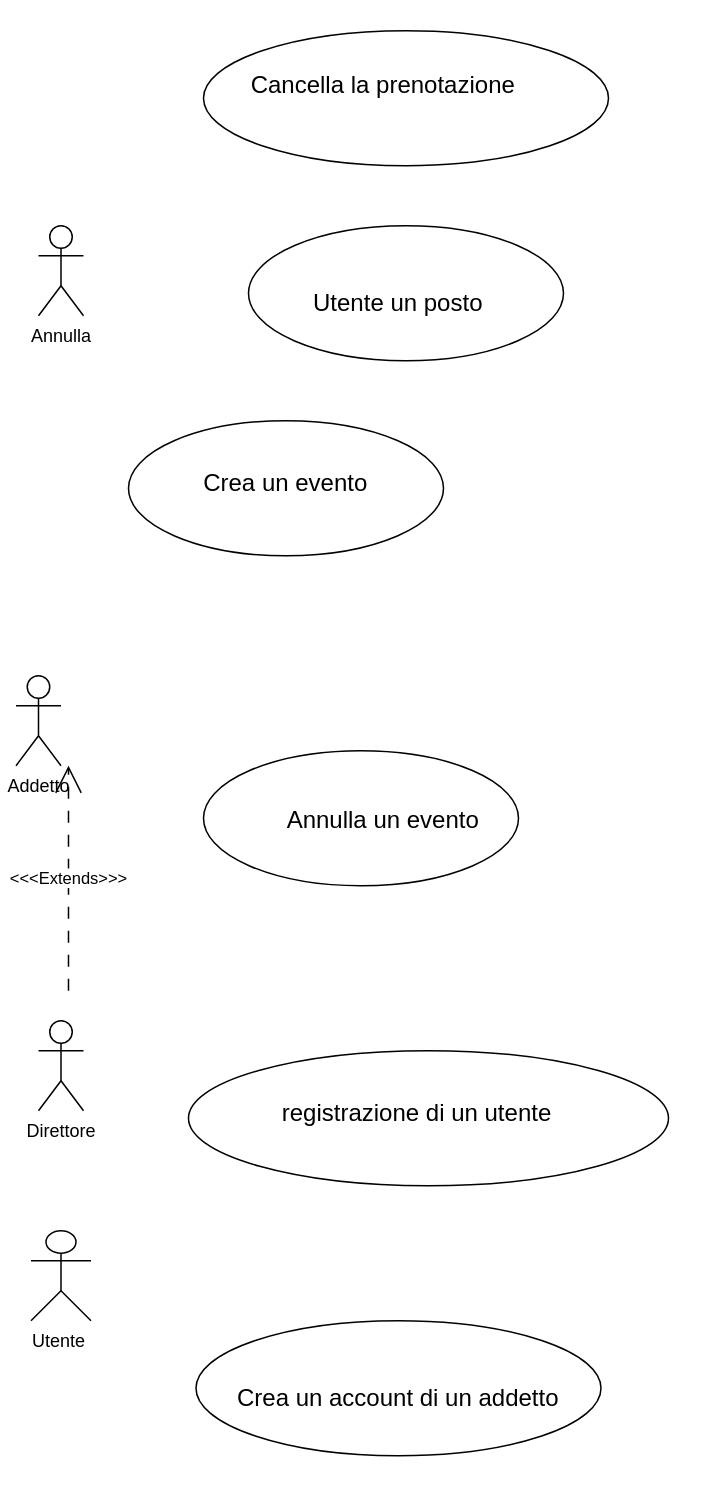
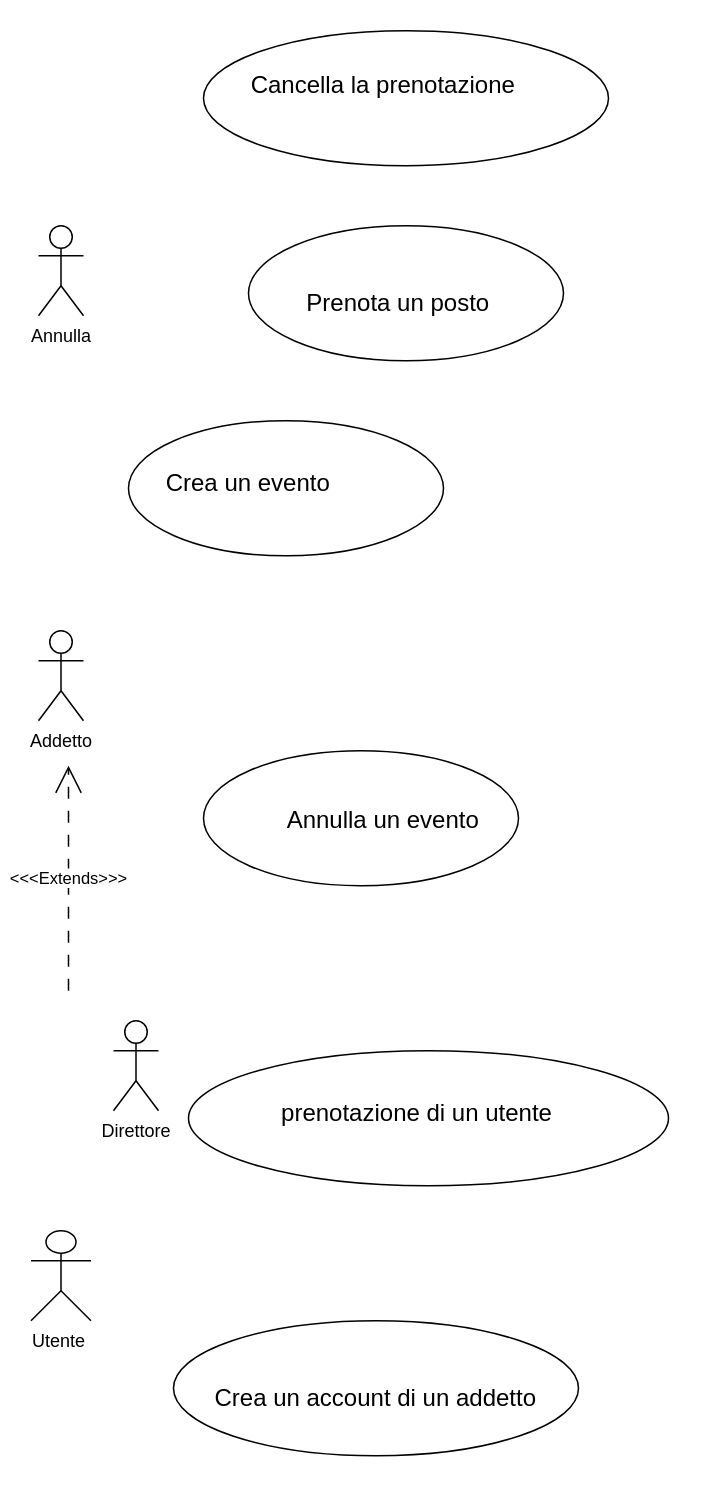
  <mxCell id="0" />
  <mxCell id="1" parent="0" />
  <mxCell id="2" value="Annulla" style="shape=umlActor;verticalLabelPosition=bottom;verticalAlign=top;html=1;outlineConnect=0;" parent="1" vertex="1"><mxGeometry x="25" y="150" width="30" height="60" as="geometry" /></mxCell>
- <mxCell id="3" value="Addetto" style="shape=umlActor;verticalLabelPosition=bottom;verticalAlign=top;html=1;outlineConnect=0;" parent="1" vertex="1"><mxGeometry x="10" y="450" width="30" height="60" as="geometry" /></mxCell>
+ <mxCell id="3" value="Addetto" style="shape=umlActor;verticalLabelPosition=bottom;verticalAlign=top;html=1;outlineConnect=0;" parent="1" vertex="1"><mxGeometry x="25" y="420" width="30" height="60" as="geometry" /></mxCell>
  <mxCell id="4" value="" style="ellipse;whiteSpace=wrap;html=1;" parent="1" vertex="1"><mxGeometry x="165" y="150" width="210" height="90" as="geometry" /></mxCell>
- <mxCell id="5" value="Direttore" style="shape=umlActor;verticalLabelPosition=bottom;verticalAlign=top;html=1;outlineConnect=0;" parent="1" vertex="1"><mxGeometry x="25" y="680" width="30" height="60" as="geometry" /></mxCell>
- <mxCell id="6" value="&lt;p style=&quot;line-height: 1px; margin-bottom: 0cm; background: transparent; font-size: medium; text-align: start;&quot;&gt;Utente un posto&lt;/p&gt;" style="text;html=1;align=center;verticalAlign=middle;whiteSpace=wrap;rounded=0;" parent="1" vertex="1"><mxGeometry x="190" y="180" width="150" height="30" as="geometry" /></mxCell>
+ <mxCell id="5" value="Direttore" style="shape=umlActor;verticalLabelPosition=bottom;verticalAlign=top;html=1;outlineConnect=0;" parent="1" vertex="1"><mxGeometry x="75" y="680" width="30" height="60" as="geometry" /></mxCell>
+ <mxCell id="6" value="&lt;p style=&quot;line-height: 1px; margin-bottom: 0cm; background: transparent; font-size: medium; text-align: start;&quot;&gt;Prenota un posto&lt;/p&gt;" style="text;html=1;align=center;verticalAlign=middle;whiteSpace=wrap;rounded=0;" parent="1" vertex="1"><mxGeometry x="190" y="180" width="150" height="30" as="geometry" /></mxCell>
  <mxCell id="7" value="" style="ellipse;whiteSpace=wrap;html=1;" parent="1" vertex="1"><mxGeometry x="85" y="280" width="210" height="90" as="geometry" /></mxCell>
- <mxCell id="8" value="&lt;p style=&quot;line-height: 1px; margin-bottom: 0cm; background: transparent; font-size: medium; text-align: start;&quot;&gt;Crea un evento&lt;/p&gt;" style="text;html=1;align=center;verticalAlign=middle;whiteSpace=wrap;rounded=0;" parent="1" vertex="1"><mxGeometry x="115" y="300" width="150" height="30" as="geometry" /></mxCell>
+ <mxCell id="8" value="&lt;p style=&quot;line-height: 1px; margin-bottom: 0cm; background: transparent; font-size: medium; text-align: start;&quot;&gt;Crea un evento&lt;/p&gt;" style="text;html=1;align=center;verticalAlign=middle;whiteSpace=wrap;rounded=0;" parent="1" vertex="1"><mxGeometry x="90" y="300" width="150" height="30" as="geometry" /></mxCell>
  <mxCell id="9" value="" style="ellipse;whiteSpace=wrap;html=1;" parent="1" vertex="1"><mxGeometry x="135" y="500" width="210" height="90" as="geometry" /></mxCell>
  <mxCell id="10" value="&lt;p style=&quot;line-height: 1px; margin-bottom: 0cm; background: transparent; font-size: medium; text-align: start;&quot;&gt;Annulla un evento&lt;/p&gt;" style="text;html=1;align=center;verticalAlign=middle;whiteSpace=wrap;rounded=0;" parent="1" vertex="1"><mxGeometry x="180" y="525" width="150" height="30" as="geometry" /></mxCell>
  <mxCell id="11" value="" style="ellipse;whiteSpace=wrap;html=1;" parent="1" vertex="1"><mxGeometry x="135" y="20" width="270" height="90" as="geometry" /></mxCell>
  <mxCell id="12" value="&lt;p style=&quot;line-height: 1px; margin-bottom: 0cm; background: transparent; font-size: medium; text-align: start;&quot;&gt;Cancella la prenotazione&lt;/p&gt;" style="text;html=1;align=center;verticalAlign=middle;whiteSpace=wrap;rounded=0;" parent="1" vertex="1"><mxGeometry x="155" y="35" width="200" height="30" as="geometry" /></mxCell>
- <mxCell id="13" value="&lt;p style=&quot;line-height: 1px; margin-bottom: 0cm; background: transparent; font-size: medium; text-align: start;&quot;&gt;Crea un account di un addetto&lt;/p&gt;" style="ellipse;whiteSpace=wrap;html=1;" parent="1" vertex="1"><mxGeometry x="130" y="880" width="270" height="90" as="geometry" /></mxCell>
+ <mxCell id="13" value="&lt;p style=&quot;line-height: 1px; margin-bottom: 0cm; background: transparent; font-size: medium; text-align: start;&quot;&gt;Crea un account di un addetto&lt;/p&gt;" style="ellipse;whiteSpace=wrap;html=1;" parent="1" vertex="1"><mxGeometry x="115" y="880" width="270" height="90" as="geometry" /></mxCell>
  <mxCell id="14" value="" style="ellipse;whiteSpace=wrap;html=1;" parent="1" vertex="1"><mxGeometry x="125" y="700" width="320" height="90" as="geometry" /></mxCell>
- <mxCell id="15" value="&lt;p style=&quot;line-height: 1px; margin-bottom: 0cm; background: transparent; font-size: medium; text-align: start;&quot;&gt;registrazione di un utente&lt;/p&gt;" style="text;html=1;align=center;verticalAlign=middle;whiteSpace=wrap;rounded=0;" parent="1" vertex="1"><mxGeometry x="165" y="720" width="225" height="30" as="geometry" /></mxCell>
+ <mxCell id="15" value="&lt;p style=&quot;line-height: 1px; margin-bottom: 0cm; background: transparent; font-size: medium; text-align: start;&quot;&gt;prenotazione di un utente&lt;/p&gt;" style="text;html=1;align=center;verticalAlign=middle;whiteSpace=wrap;rounded=0;" parent="1" vertex="1"><mxGeometry x="165" y="720" width="225" height="30" as="geometry" /></mxCell>
  <mxCell id="16" value="&amp;lt;&amp;lt;&amp;lt;Extends&amp;gt;&amp;gt;&amp;gt;" style="endArrow=open;endSize=16;endFill=0;html=1;rounded=0;dashed=1;dashPattern=8 8;" parent="1" edge="1"><mxGeometry width="160" relative="1" as="geometry"><mxPoint x="45" y="660" as="sourcePoint" /><mxPoint x="45" y="510" as="targetPoint" /></mxGeometry></mxCell>
  <mxCell id="17" value="Utente&amp;nbsp;" style="shape=umlActor;verticalLabelPosition=bottom;verticalAlign=top;html=1;outlineConnect=0;" parent="1" vertex="1"><mxGeometry x="20" y="820" width="40" height="60" as="geometry" /></mxCell>
